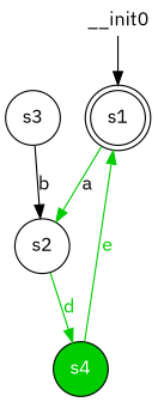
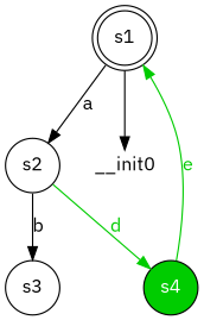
  digraph {
    fontname="IBM Plex Sans"
    node [fontname="IBM Plex Sans" shape=circle]
    edge [fontname="IBM Plex Sans"]
    n1 [label=<s1> shape=doublecircle]
    n2 [label=<s2>]
    n3 [label=<s3>]
    n4 [fillcolor="#00cc00" fontcolor="#ffffff" label=<s4> style=filled]
    n5 [height=0 label=__init0 shape=none width=0]
-   n1 -> n2 [label=<<font color="#000000">a</font>> color="#00cc00"]
-   n3 -> n2 [label=<<font color="#000000">b</font>>]
+   n1 -> n2 [label=<<font color="#000000">a</font>>]
+   n2 -> n3 [label=<<font color="#000000">b</font>>]
    n2 -> n4 [color="#00cc00" label=<<font color="#00cc00">d</font>>]
    n4 -> n1 [color="#00cc00" label=<<font color="#00cc00">e</font>>]
-   n5 -> n1
+   n1 -> n5
  }
